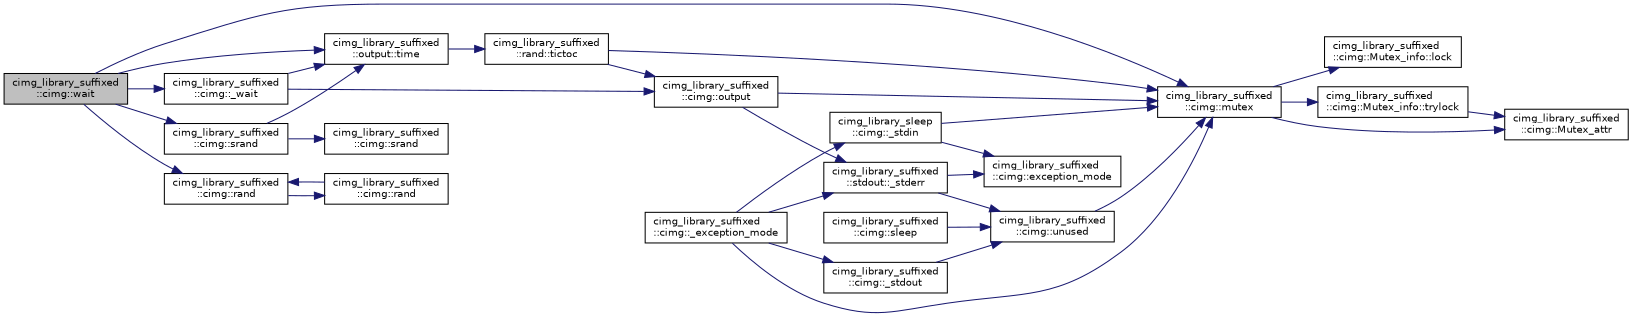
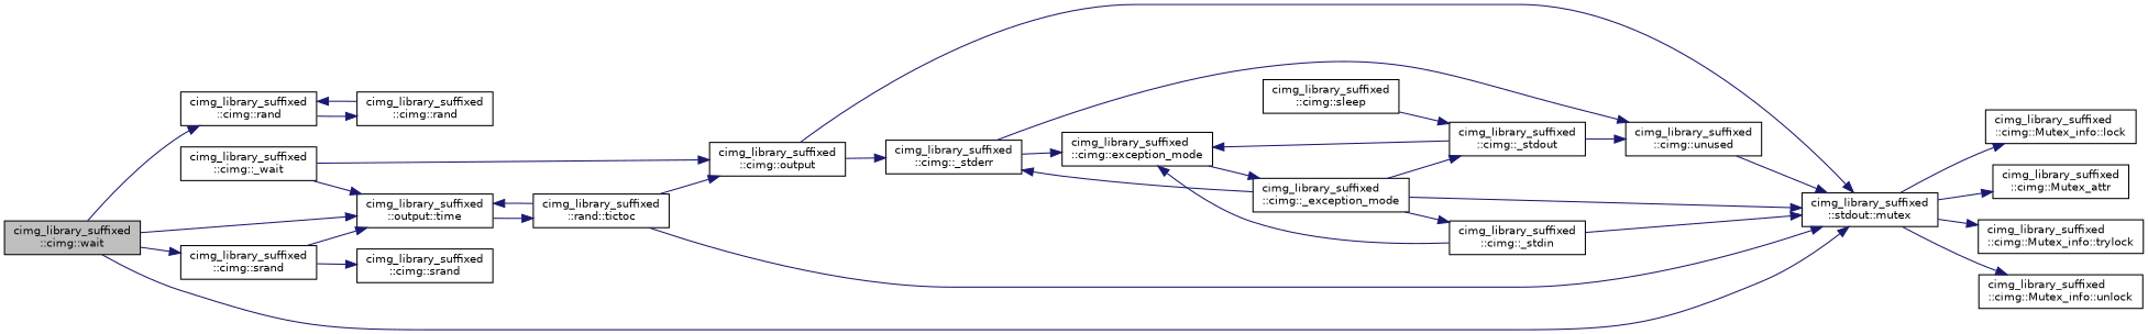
  digraph {
    rankdir=LR
    node [color=black fillcolor=white fontname=Helvetica fontsize=10 shape=record style=filled]
    edge [color=midnightblue fontname=Helvetica fontsize=10 labelfontname=Helvetica labelfontsize=10 style=solid]
    n1 [fillcolor=grey75 fontcolor=black height=0.2 label="cimg_library_suffixed\l::cimg::wait" width=0.4]
    n2 [height=0.2 label="cimg_library_suffixed\l::cimg::_wait" width=0.4]
-   n3 [height=0.2 label="cimg_library_suffixed\l::cimg::mutex" width=0.4]
+   n3 [height=0.2 label="cimg_library_suffixed\l::stdout::mutex" width=0.4]
    n4 [height=0.2 label="cimg_library_suffixed\l::output::time" width=0.4]
    n5 [height=0.2 label="cimg_library_suffixed\l::cimg::rand" width=0.4]
    n6 [height=0.2 label="cimg_library_suffixed\l::cimg::srand" width=0.4]
    n7 [height=0.2 label="cimg_library_suffixed\l::cimg::output" width=0.4]
    n8 [height=0.2 label="cimg_library_suffixed\l::cimg::Mutex_info::lock" width=0.4]
    n9 [height=0.2 label="cimg_library_suffixed\l::cimg::Mutex_attr" width=0.4]
    n10 [height=0.2 label="cimg_library_suffixed\l::cimg::Mutex_info::trylock" width=0.4]
+   n11 [height=0.2 label="cimg_library_suffixed\l::cimg::Mutex_info::unlock" width=0.4]
    n12 [height=0.2 label="cimg_library_suffixed\l::rand::tictoc" width=0.4]
    n13 [height=0.2 label="cimg_library_suffixed\l::cimg::rand" width=0.4]
    n14 [height=0.2 label="cimg_library_suffixed\l::cimg::srand" width=0.4]
    n15 [height=0.2 label="cimg_library_suffixed\l::cimg::sleep" width=0.4]
    n16 [height=0.2 label="cimg_library_suffixed\l::cimg::unused" width=0.4]
-   n17 [height=0.2 label="cimg_library_suffixed\l::stdout::_stderr" width=0.4]
+   n17 [height=0.2 label="cimg_library_suffixed\l::cimg::_stderr" width=0.4]
    n18 [height=0.2 label="cimg_library_suffixed\l::cimg::exception_mode" width=0.4]
    n19 [height=0.2 label="cimg_library_suffixed\l::cimg::_exception_mode" width=0.4]
-   n20 [height=0.2 label="cimg_library_sleep\l::cimg::_stdin" width=0.4]
+   n20 [height=0.2 label="cimg_library_suffixed\l::cimg::_stdin" width=0.4]
    n21 [height=0.2 label="cimg_library_suffixed\l::cimg::_stdout" width=0.4]
-   n1 -> n2
    n1 -> n3
    n1 -> n4
    n1 -> n5
    n1 -> n6
    n2 -> n4
    n2 -> n7
    n3 -> n8
    n3 -> n9
    n3 -> n10
+   n3 -> n11
    n4 -> n12
    n5 -> n13
    n6 -> n4
    n6 -> n14
    n7 -> n3
    n7 -> n17
-   n10 -> n9
    n12 -> n3
+   n12 -> n4
    n12 -> n7
    n13 -> n5
-   n15 -> n16
+   n15 -> n21
    n16 -> n3
    n17 -> n16
    n17 -> n18
+   n18 -> n19
    n19 -> n3
    n19 -> n17
    n19 -> n20
    n19 -> n21
    n20 -> n3
    n20 -> n18
    n21 -> n16
+   n21 -> n18
  }
